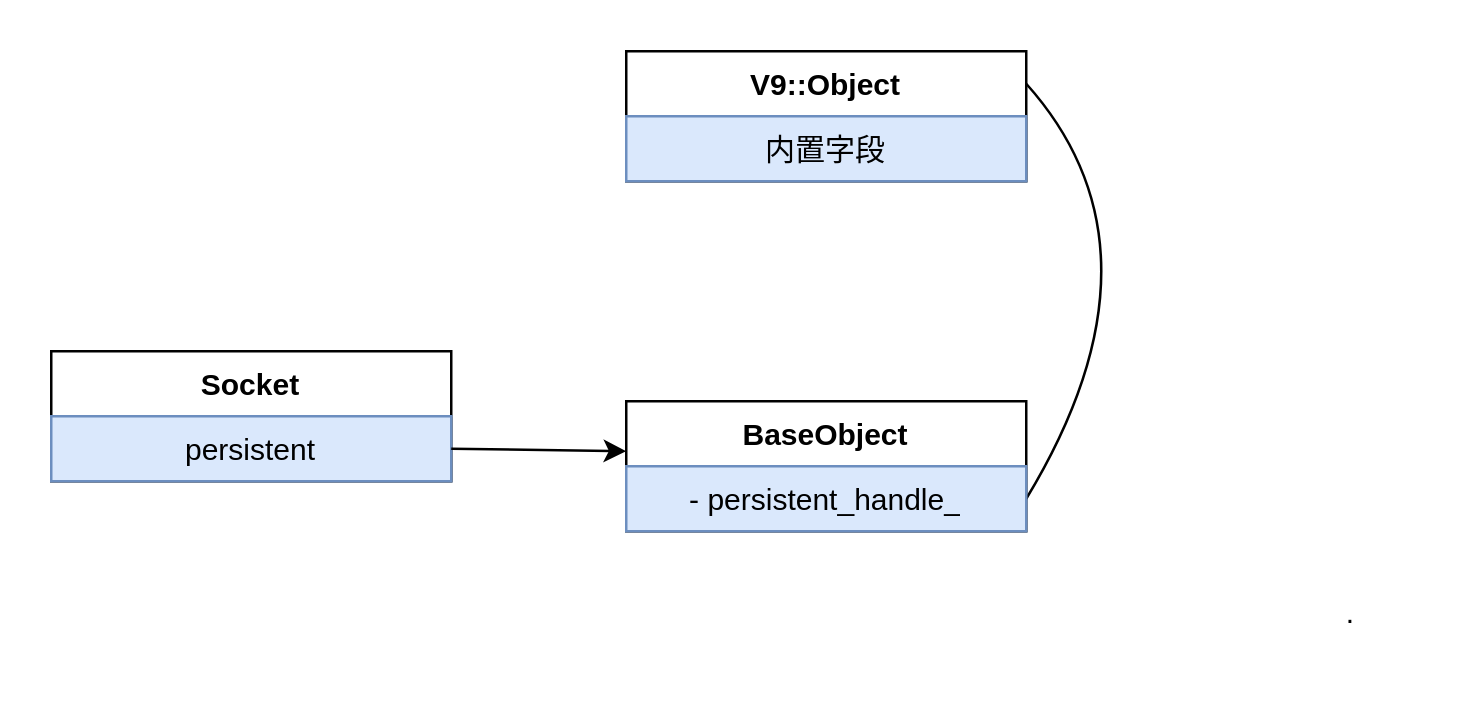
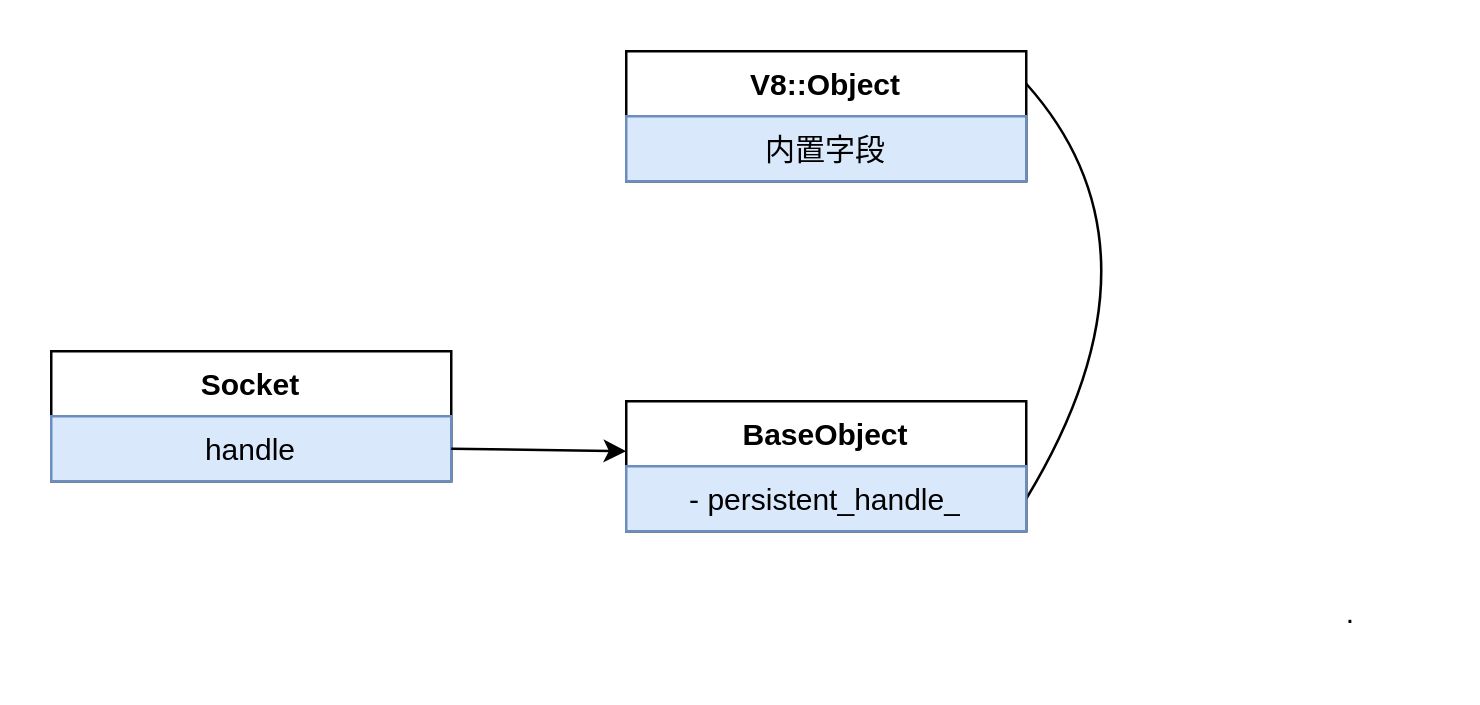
  <mxCell id="0" />
  <mxCell id="1" parent="0" />
  <mxCell id="2" value="Socket" style="swimlane;fontStyle=1;align=center;verticalAlign=top;childLayout=stackLayout;horizontal=1;startSize=26;horizontalStack=0;resizeParent=1;resizeParentMax=0;resizeLast=0;collapsible=1;marginBottom=0;whiteSpace=wrap;html=1;" vertex="1" parent="1"><mxGeometry x="20" y="140" width="160" height="52" as="geometry" /></mxCell>
- <mxCell id="3" value="persistent" style="text;strokeColor=#6c8ebf;fillColor=#dae8fc;align=center;verticalAlign=top;spacingLeft=4;spacingRight=4;overflow=hidden;rotatable=0;points=[[0,0.5],[1,0.5]];portConstraint=eastwest;whiteSpace=wrap;html=1;" vertex="1" parent="2"><mxGeometry y="26" width="160" height="26" as="geometry" /></mxCell>
- <mxCell id="4" value="V9::Object" style="swimlane;fontStyle=1;align=center;verticalAlign=top;childLayout=stackLayout;horizontal=1;startSize=26;horizontalStack=0;resizeParent=1;resizeParentMax=0;resizeLast=0;collapsible=1;marginBottom=0;whiteSpace=wrap;html=1;" vertex="1" parent="1"><mxGeometry x="250" y="20" width="160" height="52" as="geometry" /></mxCell>
+ <mxCell id="3" value="handle" style="text;strokeColor=#6c8ebf;fillColor=#dae8fc;align=center;verticalAlign=top;spacingLeft=4;spacingRight=4;overflow=hidden;rotatable=0;points=[[0,0.5],[1,0.5]];portConstraint=eastwest;whiteSpace=wrap;html=1;" vertex="1" parent="2"><mxGeometry y="26" width="160" height="26" as="geometry" /></mxCell>
+ <mxCell id="4" value="V8::Object" style="swimlane;fontStyle=1;align=center;verticalAlign=top;childLayout=stackLayout;horizontal=1;startSize=26;horizontalStack=0;resizeParent=1;resizeParentMax=0;resizeLast=0;collapsible=1;marginBottom=0;whiteSpace=wrap;html=1;" vertex="1" parent="1"><mxGeometry x="250" y="20" width="160" height="52" as="geometry" /></mxCell>
  <mxCell id="5" value="内置字段" style="text;strokeColor=#6c8ebf;fillColor=#dae8fc;align=center;verticalAlign=top;spacingLeft=4;spacingRight=4;overflow=hidden;rotatable=0;points=[[0,0.5],[1,0.5]];portConstraint=eastwest;whiteSpace=wrap;html=1;" vertex="1" parent="4"><mxGeometry y="26" width="160" height="26" as="geometry" /></mxCell>
  <mxCell id="6" value="" style="curved=1;endArrow=none;html=1;rounded=0;entryX=1;entryY=0.25;entryDx=0;entryDy=0;fillColor=#fff2cc;strokeColor=#000000;exitX=1;exitY=0.75;exitDx=0;exitDy=0;" edge="1" parent="1" source="7" target="4"><mxGeometry width="50" height="50" relative="1" as="geometry"><mxPoint x="470" y="250" as="sourcePoint" /><mxPoint x="460" y="430" as="targetPoint" /><Array as="points"><mxPoint x="470" y="100" /></Array></mxGeometry></mxCell>
  <mxCell id="7" value="BaseObject" style="swimlane;fontStyle=1;align=center;verticalAlign=top;childLayout=stackLayout;horizontal=1;startSize=26;horizontalStack=0;resizeParent=1;resizeParentMax=0;resizeLast=0;collapsible=1;marginBottom=0;whiteSpace=wrap;html=1;" vertex="1" parent="1"><mxGeometry x="250" y="160" width="160" height="52" as="geometry" /></mxCell>
  <mxCell id="8" value="-&amp;nbsp;persistent_handle_" style="text;strokeColor=#6c8ebf;fillColor=#dae8fc;align=center;verticalAlign=top;spacingLeft=4;spacingRight=4;overflow=hidden;rotatable=0;points=[[0,0.5],[1,0.5]];portConstraint=eastwest;whiteSpace=wrap;html=1;" vertex="1" parent="7"><mxGeometry y="26" width="160" height="26" as="geometry" /></mxCell>
  <mxCell id="9" value="" style="endArrow=classic;html=1;rounded=0;exitX=1;exitY=0.75;exitDx=0;exitDy=0;" edge="1" parent="1" source="2"><mxGeometry width="50" height="50" relative="1" as="geometry"><mxPoint x="200" y="230" as="sourcePoint" /><mxPoint x="250" y="180" as="targetPoint" /></mxGeometry></mxCell>
  <mxCell id="10" value="." style="text;html=1;strokeColor=none;fillColor=none;align=center;verticalAlign=middle;whiteSpace=wrap;rounded=0;" vertex="1" parent="1"><mxGeometry x="510" y="230" width="60" height="30" as="geometry" /></mxCell>
